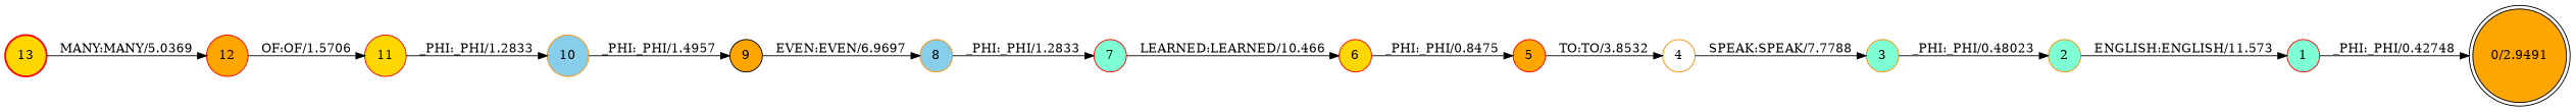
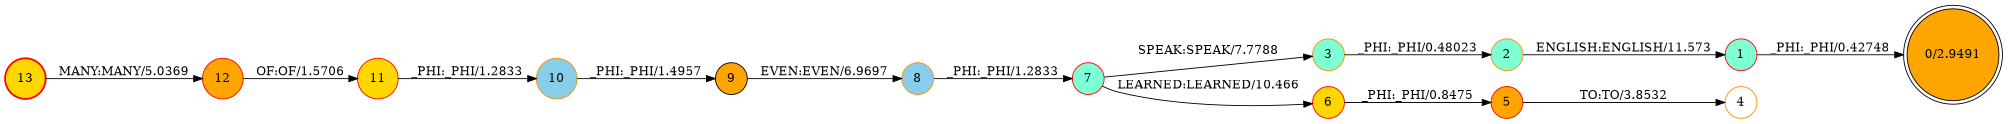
  digraph {
    nodesep=0.25
    rankdir=LR
    ranksep=0.4
    node [color=red fillcolor=orange fontsize=14 shape=circle style="solid,filled"]
    edge [fontsize=14]
    n1 [fillcolor=gold label=13 style="bold,filled"]
    n2 [label=12]
    n3 [fillcolor=gold label=11]
    n4 [color=darkorange fillcolor=skyblue label=10]
    n5 [color=black label="0/2.9491" shape=doublecircle]
    n6 [fillcolor=aquamarine label=1]
    n7 [color=darkorange fillcolor=aquamarine label=2]
    n8 [color=darkorange fillcolor=aquamarine label=3]
    n9 [color=darkorange fillcolor=white label=4]
    n10 [label=5]
    n11 [fillcolor=gold label=6]
    n12 [fillcolor=aquamarine label=7]
    n13 [color=darkorange fillcolor=skyblue label=8]
    n14 [color=black label=9]
    n1 -> n2 [label="MANY:MANY/5.0369"]
    n2 -> n3 [label="OF:OF/1.5706"]
    n3 -> n4 [label="_PHI:_PHI/1.2833"]
    n4 -> n14 [label="_PHI:_PHI/1.4957"]
    n6 -> n5 [label="_PHI:_PHI/0.42748"]
    n7 -> n6 [label="ENGLISH:ENGLISH/11.573"]
    n8 -> n7 [label="_PHI:_PHI/0.48023"]
-   n9 -> n8 [label="SPEAK:SPEAK/7.7788"]
+   n12 -> n8 [label="SPEAK:SPEAK/7.7788"]
    n10 -> n9 [label="TO:TO/3.8532"]
    n11 -> n10 [label="_PHI:_PHI/0.8475"]
    n12 -> n11 [label="LEARNED:LEARNED/10.466"]
    n13 -> n12 [label="_PHI:_PHI/1.2833"]
    n14 -> n13 [label="EVEN:EVEN/6.9697"]
  }
